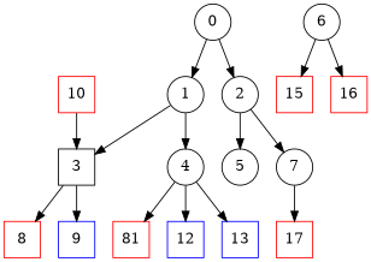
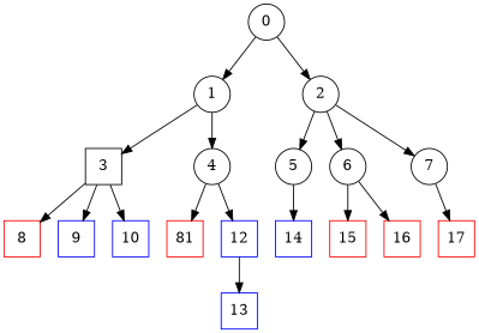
  digraph {
    node [shape=square]
    8 [color=red]
    n2 [color=red label=81]
    15 [color=red]
    16 [color=red]
    17 [color=red]
    9 [color=blue]
-   10 [color=red]
+   10 [color=blue]
    12 [color=blue]
    13 [color=blue]
+   14 [color=blue]
    0 [shape=circle]
    1 [shape=circle]
    2 [shape=circle]
    3
    4 [shape=circle]
    5 [shape=circle]
    6 [shape=circle]
    7 [shape=circle]
    0 -> 1
    0 -> 2
    1 -> 3
    1 -> 4
    2 -> 5
+   2 -> 6
    2 -> 7
    3 -> 8
    3 -> 9
-   10 -> 3
+   3 -> 10
    4 -> n2
    4 -> 12
-   4 -> 13
+   12 -> 13
+   5 -> 14
    6 -> 15
    6 -> 16
    7 -> 17
  }
